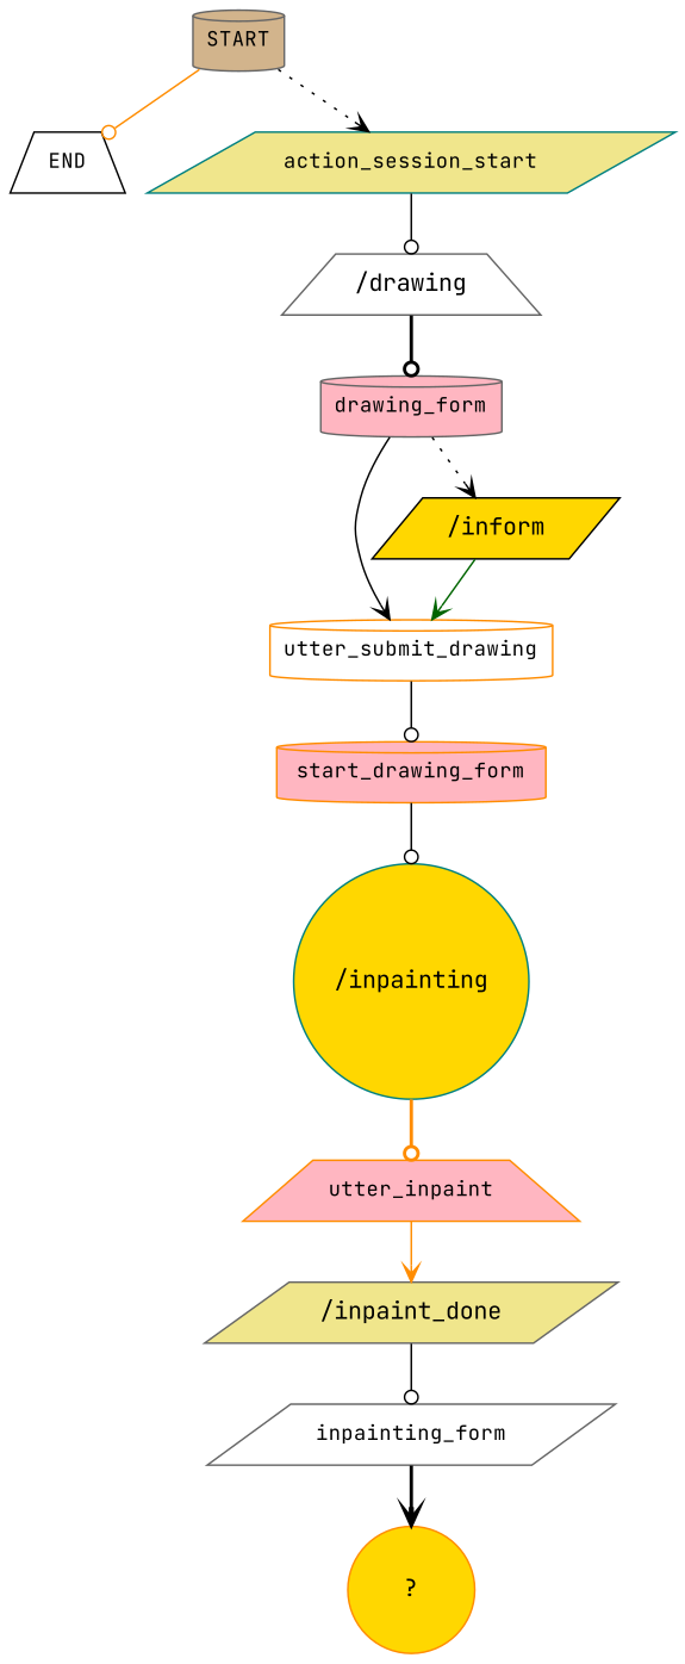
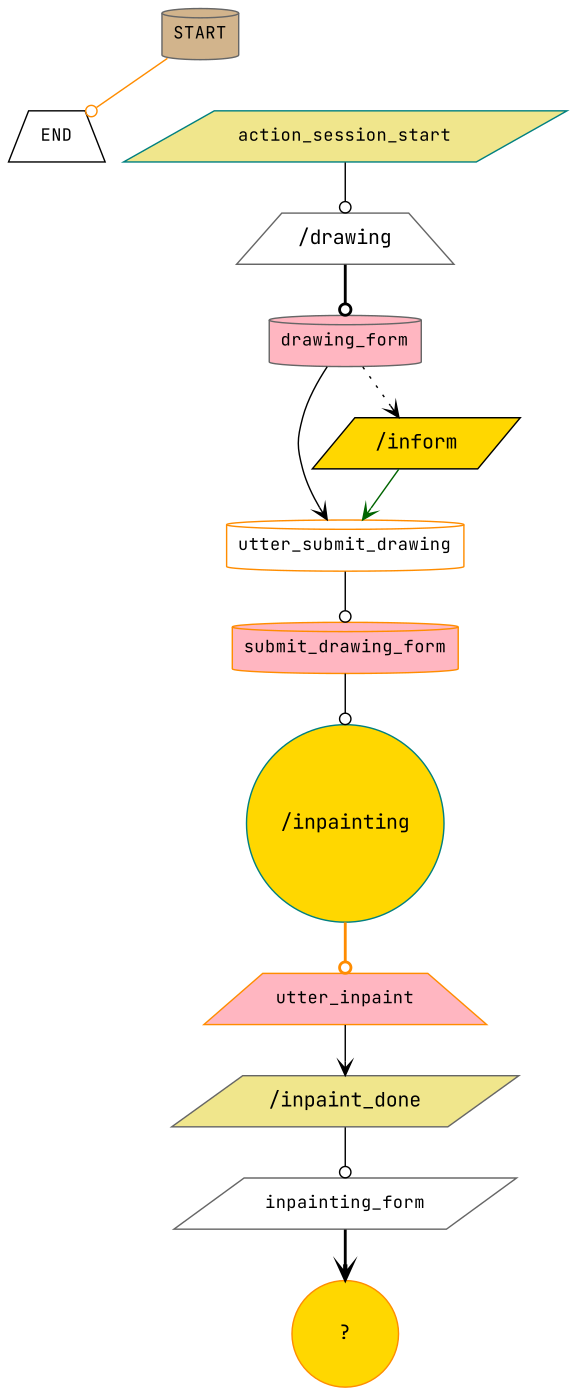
  digraph {
    fontname="JetBrains Mono"
    node [color=gray40 fillcolor=white fontname="JetBrains Mono" fontsize=12 shape=cylinder style=filled]
    edge [arrowhead=odot color=black fontname="JetBrains Mono" style=solid]
    n1 [fillcolor=tan label=START]
    n2 [color=black label=END shape=trapezium]
    n3 [color=teal fillcolor=khaki label=action_session_start shape=parallelogram]
    n4 [label="/drawing" shape=trapezium fontsize=""]
    n5 [fillcolor=lightpink label=drawing_form]
    n6 [color=darkorange label=utter_submit_drawing]
    n7 [color=black fillcolor=gold label="/inform" shape=parallelogram fontsize=""]
-   n8 [color=darkorange fillcolor=lightpink label=start_drawing_form]
+   n8 [color=darkorange fillcolor=lightpink label=submit_drawing_form]
    n9 [color=teal fillcolor=gold label="/inpainting" shape=circle fontsize=""]
    n10 [color=darkorange fillcolor=lightpink label=utter_inpaint shape=trapezium]
    n11 [fillcolor=khaki label="/inpaint_done" shape=parallelogram fontsize=""]
    n12 [label=inpainting_form shape=parallelogram]
    n13 [color=darkorange fillcolor=gold label="  ?  " shape=circle fontsize=""]
    n1 -> n2 [color=darkorange]
-   n1 -> n3 [arrowhead=vee style=dotted]
    n3 -> n4
    n4 -> n5 [style=bold]
    n5 -> n6 [arrowhead=vee]
    n5 -> n7 [arrowhead=vee style=dotted]
    n6 -> n8
    n7 -> n6 [arrowhead=vee color=darkgreen]
    n8 -> n9
    n9 -> n10 [color=darkorange style=bold]
-   n10 -> n11 [arrowhead=vee color=darkorange]
+   n10 -> n11 [arrowhead=vee]
    n11 -> n12
    n12 -> n13 [arrowhead=vee style=bold]
  }
